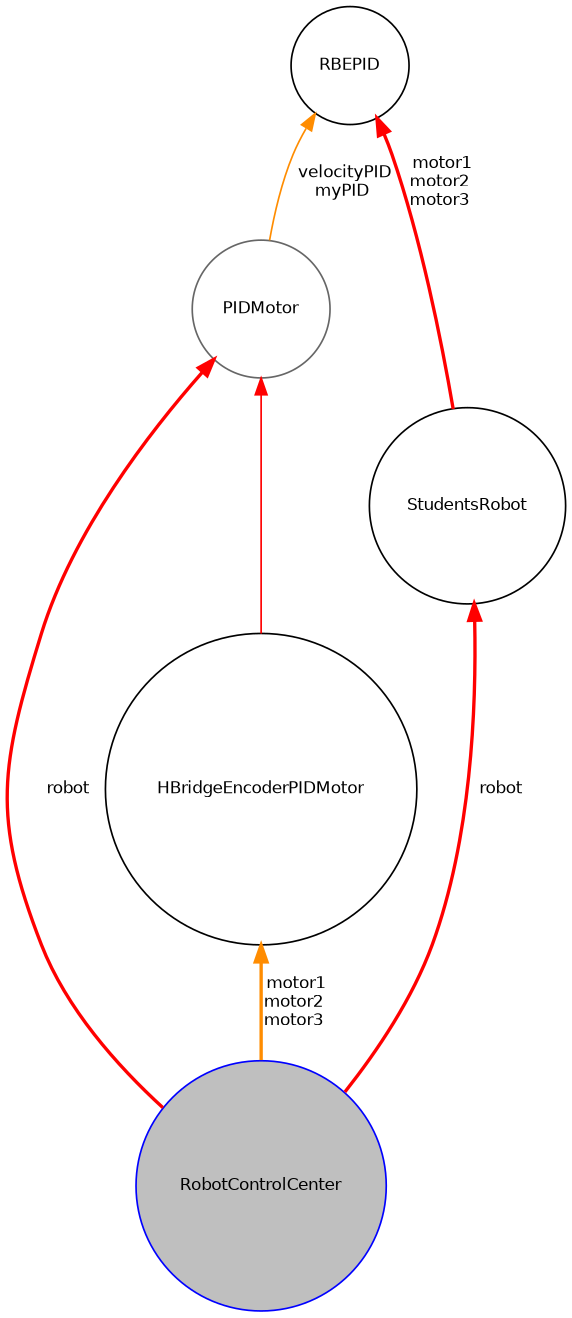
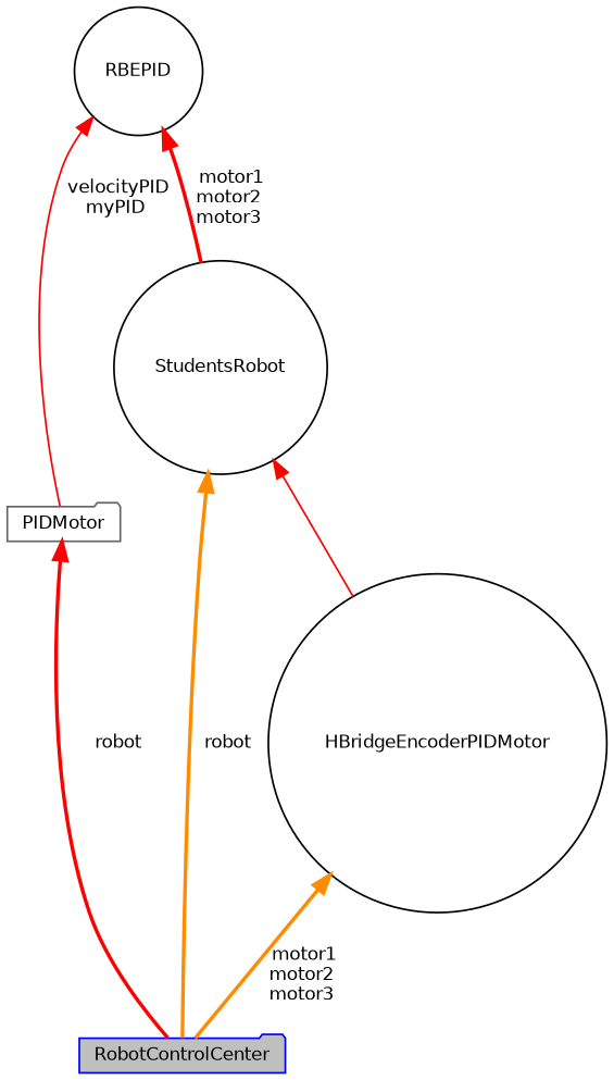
  digraph {
    node [color=black fillcolor=white fontname=Helvetica fontsize=10 shape=circle style=filled]
    edge [color=red dir=back fontname=Helvetica fontsize=10 labelfontname=Helvetica labelfontsize=10 style=bold]
-   n1 [color=blue fillcolor=grey75 fontcolor=black height=0.2 label=RobotControlCenter width=0.4]
-   n2 [color=gray40 height=0.2 label=PIDMotor width=0.4]
+   n1 [color=blue fillcolor=grey75 fontcolor=black height=0.2 label=RobotControlCenter shape=folder width=0.4]
+   n2 [color=gray40 height=0.2 label=PIDMotor shape=folder width=0.4]
    n3 [height=0.2 label=HBridgeEncoderPIDMotor width=0.4]
    n4 [height=0.2 label=StudentsRobot width=0.4]
    n5 [height=0.2 label=RBEPID width=0.4]
    n2 -> n1 [label=" robot"]
-   n2 -> n3 [style=solid]
+   n4 -> n3 [style=solid]
    n3 -> n1 [color=darkorange label=" motor1\nmotor2\nmotor3"]
-   n4 -> n1 [label=" robot"]
-   n5 -> n2 [color=darkorange label=" velocityPID\nmyPID" style=solid]
+   n4 -> n1 [color=darkorange label=" robot"]
+   n5 -> n2 [label=" velocityPID\nmyPID" style=solid]
    n5 -> n4 [label=" motor1\nmotor2\nmotor3"]
  }
